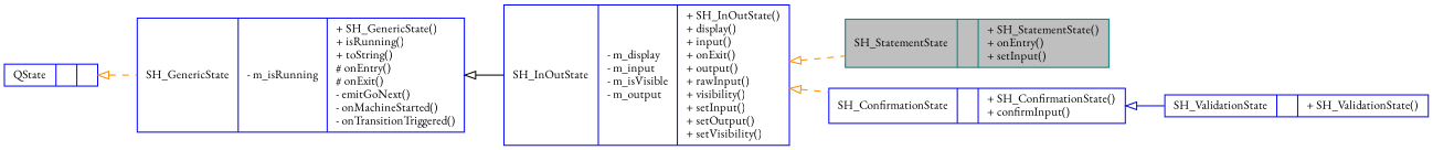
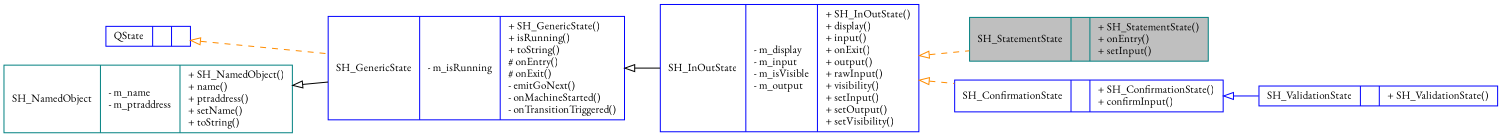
  digraph {
    fontname="EB Garamond"
    rankdir=LR
    node [color=blue fontname="EB Garamond" fontsize=11 shape=record]
    edge [arrowtail=onormal color=darkorange dir=back fontname="EB Garamond" fontsize=11 labelfontname=Verdana labelfontsize=11 style=solid]
    n1 [color=teal fillcolor=grey75 fontcolor=black height=0.2 label="{SH_StatementState\n||+ SH_StatementState()\l+ onEntry()\l+ setInput()\l}" style=filled width=0.4]
    n2 [height=0.2 label="{SH_ConfirmationState\n||+ SH_ConfirmationState()\l+ confirmInput()\l}" width=0.4]
    n3 [height=0.2 label="{SH_ValidationState\n||+ SH_ValidationState()\l}" width=0.4]
    n4 [height=0.2 label="{SH_InOutState\n|- m_display\l- m_input\l- m_isVisible\l- m_output\l|+ SH_InOutState()\l+ display()\l+ input()\l+ onExit()\l+ output()\l+ rawInput()\l+ visibility()\l+ setInput()\l+ setOutput()\l+ setVisibility()\l}" width=0.4]
    n5 [height=0.2 label="{SH_GenericState\n|- m_isRunning\l|+ SH_GenericState()\l+ isRunning()\l+ toString()\l# onEntry()\l# onExit()\l- emitGoNext()\l- onMachineStarted()\l- onTransitionTriggered()\l}" width=0.4]
    n6 [height=0.2 label="{QState\n||}" width=0.4]
+   n7 [color=teal height=0.2 label="{SH_NamedObject\n|- m_name\l- m_ptraddress\l|+ SH_NamedObject()\l+ name()\l+ ptraddress()\l+ setName()\l+ toString()\l}" width=0.4]
    n2 -> n3 [color=blue]
    n4 -> n1 [style=dashed]
    n4 -> n2 [style=dashed]
    n5 -> n4 [color=black]
    n6 -> n5 [style=dashed]
+   n7 -> n5 [color=black]
  }
